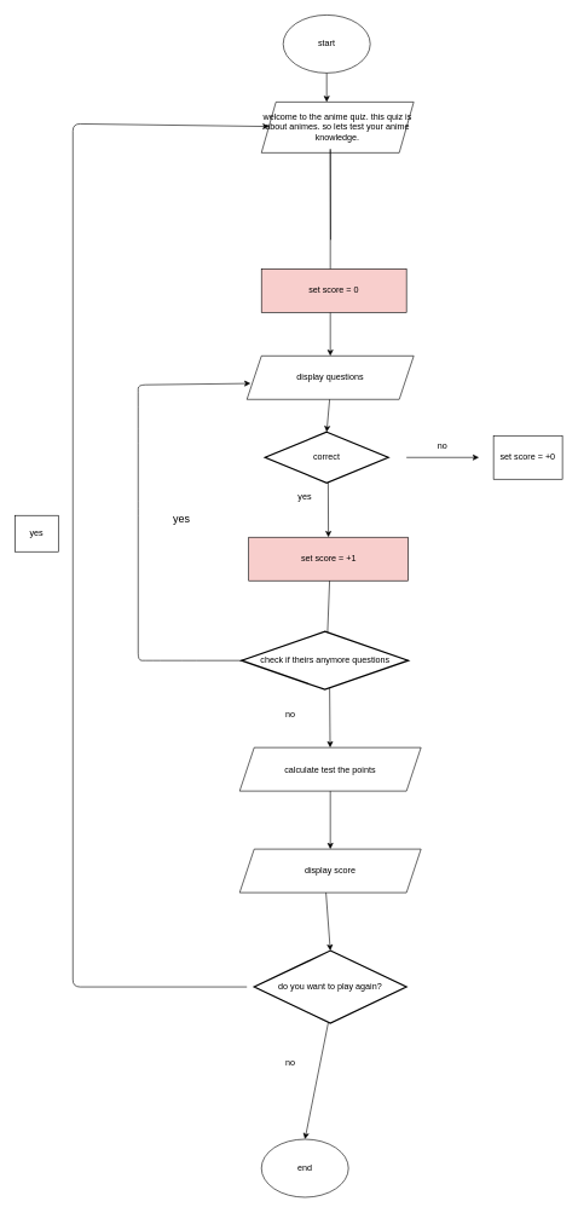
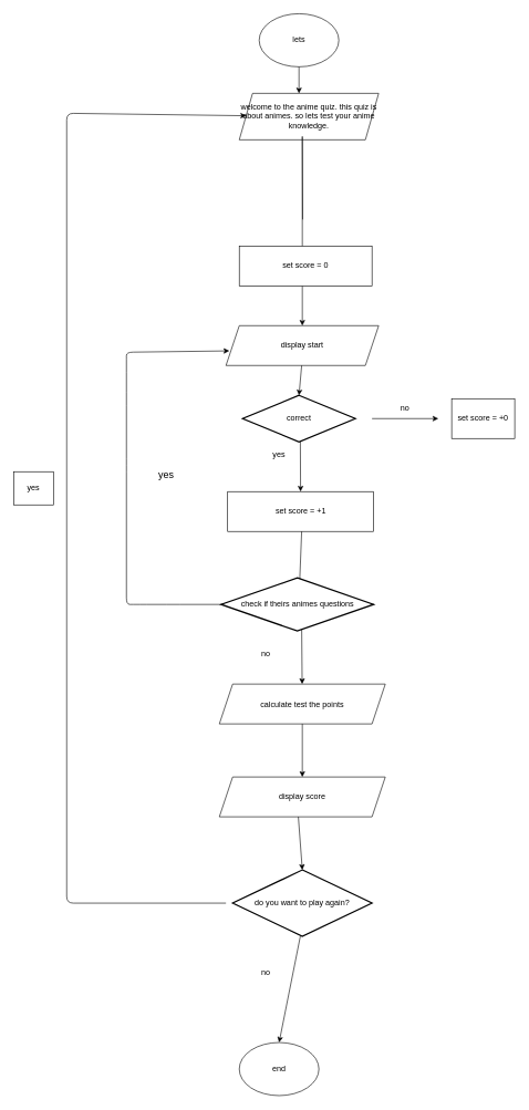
  <mxCell id="0" />
  <mxCell id="1" parent="0" />
- <mxCell id="2" value="start" style="ellipse;whiteSpace=wrap;html=1;" parent="1" vertex="1"><mxGeometry x="390" y="20" width="120" height="80" as="geometry" /></mxCell>
+ <mxCell id="2" value="lets" style="ellipse;whiteSpace=wrap;html=1;" parent="1" vertex="1"><mxGeometry x="390" y="20" width="120" height="80" as="geometry" /></mxCell>
  <mxCell id="3" value="welcome to the anime quiz. this quiz is about animes. so lets test your anime knowledge." style="shape=parallelogram;perimeter=parallelogramPerimeter;whiteSpace=wrap;html=1;fixedSize=1;" parent="1" vertex="1"><mxGeometry x="360" y="140" width="210" height="70" as="geometry" /></mxCell>
  <mxCell id="4" value="" style="endArrow=classic;html=1;" parent="1" source="2" edge="1"><mxGeometry width="50" height="50" relative="1" as="geometry"><mxPoint x="430" y="150" as="sourcePoint" /><mxPoint x="450" y="140" as="targetPoint" /><Array as="points" /></mxGeometry></mxCell>
  <mxCell id="5" value="" style="endArrow=classic;html=1;entryX=0.475;entryY=0.167;entryDx=0;entryDy=0;entryPerimeter=0;" parent="1" edge="1" target="7"><mxGeometry width="50" height="50" relative="1" as="geometry"><mxPoint x="455.5" y="330" as="sourcePoint" /><mxPoint x="455" y="360" as="targetPoint" /><Array as="points"><mxPoint x="455" y="200" /></Array></mxGeometry></mxCell>
  <mxCell id="6" value="" style="endArrow=classic;html=1;entryX=0.5;entryY=0;entryDx=0;entryDy=0;" parent="1" edge="1" target="8"><mxGeometry width="50" height="50" relative="1" as="geometry"><mxPoint x="455" y="430" as="sourcePoint" /><mxPoint x="455.5" y="470" as="targetPoint" /></mxGeometry></mxCell>
- <mxCell id="7" value="set score = 0" style="rounded=0;whiteSpace=wrap;html=1;fillColor=#f8cecc;" parent="1" vertex="1"><mxGeometry x="360" y="370" width="200" height="60" as="geometry" /></mxCell>
- <mxCell id="8" value="display questions" style="shape=parallelogram;perimeter=parallelogramPerimeter;whiteSpace=wrap;html=1;fixedSize=1;" parent="1" vertex="1"><mxGeometry x="340" y="490" width="230" height="60" as="geometry" /></mxCell>
+ <mxCell id="7" value="set score = 0" style="rounded=0;whiteSpace=wrap;html=1;" parent="1" vertex="1"><mxGeometry x="360" y="370" width="200" height="60" as="geometry" /></mxCell>
+ <mxCell id="8" value="display start" style="shape=parallelogram;perimeter=parallelogramPerimeter;whiteSpace=wrap;html=1;fixedSize=1;" parent="1" vertex="1"><mxGeometry x="340" y="490" width="230" height="60" as="geometry" /></mxCell>
  <mxCell id="9" value="" style="endArrow=classic;html=1;entryX=0.5;entryY=0;entryDx=0;entryDy=0;entryPerimeter=0;" parent="1" edge="1" target="24"><mxGeometry width="50" height="50" relative="1" as="geometry"><mxPoint x="454" y="550" as="sourcePoint" /><mxPoint x="454" y="590" as="targetPoint" /></mxGeometry></mxCell>
  <mxCell id="10" value="" style="endArrow=classic;html=1;" parent="1" edge="1"><mxGeometry width="50" height="50" relative="1" as="geometry"><mxPoint x="560" y="630" as="sourcePoint" /><mxPoint x="660" y="630" as="targetPoint" /></mxGeometry></mxCell>
  <mxCell id="11" value="no" style="text;html=1;strokeColor=none;fillColor=none;align=center;verticalAlign=middle;whiteSpace=wrap;rounded=0;" parent="1" vertex="1"><mxGeometry x="580" y="600" width="60" height="30" as="geometry" /></mxCell>
  <mxCell id="12" value="" style="endArrow=classic;html=1;" parent="1" edge="1" target="14"><mxGeometry width="50" height="50" relative="1" as="geometry"><mxPoint x="452" y="660" as="sourcePoint" /><mxPoint x="452" y="720" as="targetPoint" /></mxGeometry></mxCell>
  <mxCell id="13" value="yes" style="text;html=1;strokeColor=none;fillColor=none;align=center;verticalAlign=middle;whiteSpace=wrap;rounded=0;" parent="1" vertex="1"><mxGeometry x="390" y="670" width="60" height="30" as="geometry" /></mxCell>
- <mxCell id="14" value="set score = +1" style="rounded=0;whiteSpace=wrap;html=1;fillColor=#f8cecc;" parent="1" vertex="1"><mxGeometry x="342.5" y="740" width="220" height="60" as="geometry" /></mxCell>
+ <mxCell id="14" value="set score = +1" style="rounded=0;whiteSpace=wrap;html=1;" parent="1" vertex="1"><mxGeometry x="342.5" y="740" width="220" height="60" as="geometry" /></mxCell>
  <mxCell id="15" value="set score = +0" style="rounded=0;whiteSpace=wrap;html=1;" parent="1" vertex="1"><mxGeometry x="680" y="600" width="95" height="60" as="geometry" /></mxCell>
  <mxCell id="16" value="" style="endArrow=classic;html=1;entryX=0.511;entryY=0.375;entryDx=0;entryDy=0;entryPerimeter=0;" parent="1" edge="1" target="31"><mxGeometry width="50" height="50" relative="1" as="geometry"><mxPoint x="454" y="800" as="sourcePoint" /><mxPoint x="458.364" y="880" as="targetPoint" /></mxGeometry></mxCell>
  <mxCell id="17" value="" style="endArrow=classic;html=1;entryX=0.022;entryY=0.633;entryDx=0;entryDy=0;entryPerimeter=0;exitX=0;exitY=0.5;exitDx=0;exitDy=0;" parent="1" target="8" edge="1"><mxGeometry width="50" height="50" relative="1" as="geometry"><mxPoint x="350" y="910" as="sourcePoint" /><mxPoint x="190" y="500" as="targetPoint" /><Array as="points"><mxPoint x="260" y="910" /><mxPoint x="210" y="910" /><mxPoint x="190" y="910" /><mxPoint x="190" y="700" /><mxPoint x="190" y="600" /><mxPoint x="190" y="550" /><mxPoint x="190" y="530" /></Array></mxGeometry></mxCell>
  <mxCell id="18" value="&lt;p style=&quot;line-height: 1.5&quot;&gt;&lt;font style=&quot;font-size: 15px&quot;&gt;yes&lt;/font&gt;&lt;/p&gt;" style="text;html=1;strokeColor=none;fillColor=none;align=center;verticalAlign=middle;whiteSpace=wrap;rounded=0;" parent="1" vertex="1"><mxGeometry x="210" y="690" width="80" height="50" as="geometry" /></mxCell>
  <mxCell id="19" value="" style="endArrow=classic;html=1;fontSize=15;" parent="1" edge="1" target="20"><mxGeometry width="50" height="50" relative="1" as="geometry"><mxPoint x="454" y="940" as="sourcePoint" /><mxPoint x="454" y="1010" as="targetPoint" /></mxGeometry></mxCell>
  <mxCell id="20" value="&lt;font style=&quot;font-size: 12px&quot;&gt;calculate test the points&lt;/font&gt;" style="shape=parallelogram;perimeter=parallelogramPerimeter;whiteSpace=wrap;html=1;fixedSize=1;fontSize=15;" parent="1" vertex="1"><mxGeometry x="330" y="1030" width="250" height="60" as="geometry" /></mxCell>
  <mxCell id="21" value="" style="endArrow=classic;html=1;fontSize=12;entryX=0.5;entryY=0;entryDx=0;entryDy=0;" parent="1" edge="1" target="22"><mxGeometry width="50" height="50" relative="1" as="geometry"><mxPoint x="455" y="1090" as="sourcePoint" /><mxPoint x="455" y="1150" as="targetPoint" /></mxGeometry></mxCell>
  <mxCell id="22" value="display score" style="shape=parallelogram;perimeter=parallelogramPerimeter;whiteSpace=wrap;html=1;fixedSize=1;fontSize=12;" parent="1" vertex="1"><mxGeometry x="330" y="1170" width="250" height="60" as="geometry" /></mxCell>
  <mxCell id="23" value="do you want to play again?" style="strokeWidth=2;html=1;shape=mxgraph.flowchart.decision;whiteSpace=wrap;" vertex="1" parent="1"><mxGeometry x="350" y="1310" width="210" height="100" as="geometry" /></mxCell>
  <mxCell id="24" value="correct" style="strokeWidth=2;html=1;shape=mxgraph.flowchart.decision;whiteSpace=wrap;" vertex="1" parent="1"><mxGeometry x="365" y="595" width="170" height="70" as="geometry" /></mxCell>
  <mxCell id="25" value="" style="endArrow=classic;html=1;entryX=0.5;entryY=0;entryDx=0;entryDy=0;entryPerimeter=0;" edge="1" parent="1" target="23"><mxGeometry width="50" height="50" relative="1" as="geometry"><mxPoint x="449" y="1230" as="sourcePoint" /><mxPoint x="449" y="1290" as="targetPoint" /></mxGeometry></mxCell>
  <mxCell id="26" value="" style="endArrow=classic;html=1;" edge="1" parent="1" target="3"><mxGeometry width="50" height="50" relative="1" as="geometry"><mxPoint x="340" y="1360" as="sourcePoint" /><mxPoint x="330" y="290" as="targetPoint" /><Array as="points"><mxPoint x="100" y="1360" /><mxPoint x="100" y="170" /></Array></mxGeometry></mxCell>
  <mxCell id="27" value="yes" style="rounded=0;whiteSpace=wrap;html=1;" vertex="1" parent="1"><mxGeometry x="20" y="710" width="60" height="50" as="geometry" /></mxCell>
  <mxCell id="28" value="" style="endArrow=classic;html=1;entryX=0.5;entryY=0;entryDx=0;entryDy=0;" edge="1" parent="1" target="30"><mxGeometry width="50" height="50" relative="1" as="geometry"><mxPoint x="452" y="1410" as="sourcePoint" /><mxPoint x="452" y="1550" as="targetPoint" /></mxGeometry></mxCell>
  <mxCell id="29" value="no" style="text;html=1;strokeColor=none;fillColor=none;align=center;verticalAlign=middle;whiteSpace=wrap;rounded=0;" vertex="1" parent="1"><mxGeometry x="370" y="1450" width="60" height="30" as="geometry" /></mxCell>
  <mxCell id="30" value="end" style="ellipse;whiteSpace=wrap;html=1;" vertex="1" parent="1"><mxGeometry x="360" y="1570" width="120" height="80" as="geometry" /></mxCell>
- <mxCell id="31" value="check if theirs anymore questions" style="strokeWidth=2;html=1;shape=mxgraph.flowchart.decision;whiteSpace=wrap;" vertex="1" parent="1"><mxGeometry x="332.5" y="870" width="230" height="80" as="geometry" /></mxCell>
+ <mxCell id="31" value="check if theirs animes questions" style="strokeWidth=2;html=1;shape=mxgraph.flowchart.decision;whiteSpace=wrap;" vertex="1" parent="1"><mxGeometry x="332.5" y="870" width="230" height="80" as="geometry" /></mxCell>
  <mxCell id="32" value="no" style="text;html=1;strokeColor=none;fillColor=none;align=center;verticalAlign=middle;whiteSpace=wrap;rounded=0;" vertex="1" parent="1"><mxGeometry x="370" y="970" width="60" height="30" as="geometry" /></mxCell>
